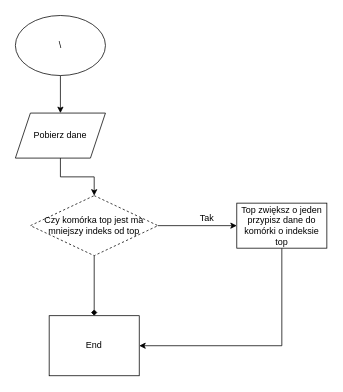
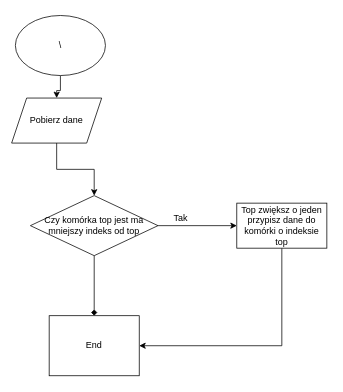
  <mxCell id="0" />
  <mxCell id="1" parent="0" />
  <mxCell id="2" value="" style="edgeStyle=orthogonalEdgeStyle;rounded=0;orthogonalLoop=1;jettySize=auto;html=1;" edge="1" parent="1" source="3" target="5"><mxGeometry relative="1" as="geometry" /></mxCell>
  <mxCell id="3" value="\" style="ellipse;whiteSpace=wrap;html=1;" vertex="1" parent="1"><mxGeometry x="20" y="20" width="120" height="80" as="geometry" /></mxCell>
  <mxCell id="4" value="" style="edgeStyle=orthogonalEdgeStyle;rounded=0;orthogonalLoop=1;jettySize=auto;html=1;" edge="1" parent="1" source="5" target="8"><mxGeometry relative="1" as="geometry" /></mxCell>
- <mxCell id="5" value="Pobierz dane" style="shape=parallelogram;perimeter=parallelogramPerimeter;whiteSpace=wrap;html=1;fixedSize=1;" vertex="1" parent="1"><mxGeometry x="20" y="150" width="120" height="60" as="geometry" /></mxCell>
+ <mxCell id="5" value="Pobierz dane" style="shape=parallelogram;perimeter=parallelogramPerimeter;whiteSpace=wrap;html=1;fixedSize=1;" vertex="1" parent="1"><mxGeometry x="15" y="130" width="120" height="60" as="geometry" /></mxCell>
  <mxCell id="6" value="" style="edgeStyle=orthogonalEdgeStyle;rounded=0;orthogonalLoop=1;jettySize=auto;html=1;" edge="1" parent="1" source="8" target="10"><mxGeometry relative="1" as="geometry" /></mxCell>
  <mxCell id="7" value="" style="edgeStyle=orthogonalEdgeStyle;rounded=0;orthogonalLoop=1;jettySize=auto;html=1;endArrow=diamond;" edge="1" parent="1" source="8" target="11"><mxGeometry relative="1" as="geometry" /></mxCell>
- <mxCell id="8" value="Czy komórka top jest ma mniejszy indeks od top" style="rhombus;whiteSpace=wrap;html=1;dashed=1;" vertex="1" parent="1"><mxGeometry x="40" y="260" width="170" height="80" as="geometry" /></mxCell>
+ <mxCell id="8" value="Czy komórka top jest ma mniejszy indeks od top" style="rhombus;whiteSpace=wrap;html=1;" vertex="1" parent="1"><mxGeometry x="40" y="260" width="170" height="80" as="geometry" /></mxCell>
  <mxCell id="9" style="edgeStyle=orthogonalEdgeStyle;rounded=0;orthogonalLoop=1;jettySize=auto;html=1;entryX=1;entryY=0.5;entryDx=0;entryDy=0;" edge="1" parent="1" source="10" target="11"><mxGeometry relative="1" as="geometry"><Array as="points"><mxPoint x="375" y="460" /></Array></mxGeometry></mxCell>
  <mxCell id="10" value="Top zwiększ o jeden&lt;br&gt;przypisz dane do komórki o indeksie top" style="whiteSpace=wrap;html=1;" vertex="1" parent="1"><mxGeometry x="315" y="270" width="120" height="60" as="geometry" /></mxCell>
  <mxCell id="11" value="End" style="whiteSpace=wrap;html=1;rounded=0;" vertex="1" parent="1"><mxGeometry x="65" y="420" width="120" height="80" as="geometry" /></mxCell>
- <mxCell id="12" value="Tak" style="text;html=1;align=center;verticalAlign=middle;resizable=0;points=[];autosize=1;" vertex="1" parent="1"><mxGeometry x="260" y="280" width="30" height="20" as="geometry" /></mxCell>
+ <mxCell id="12" value="Tak" style="text;html=1;align=center;verticalAlign=middle;resizable=0;points=[];autosize=1;" vertex="1" parent="1"><mxGeometry x="225" y="280" width="30" height="20" as="geometry" /></mxCell>
